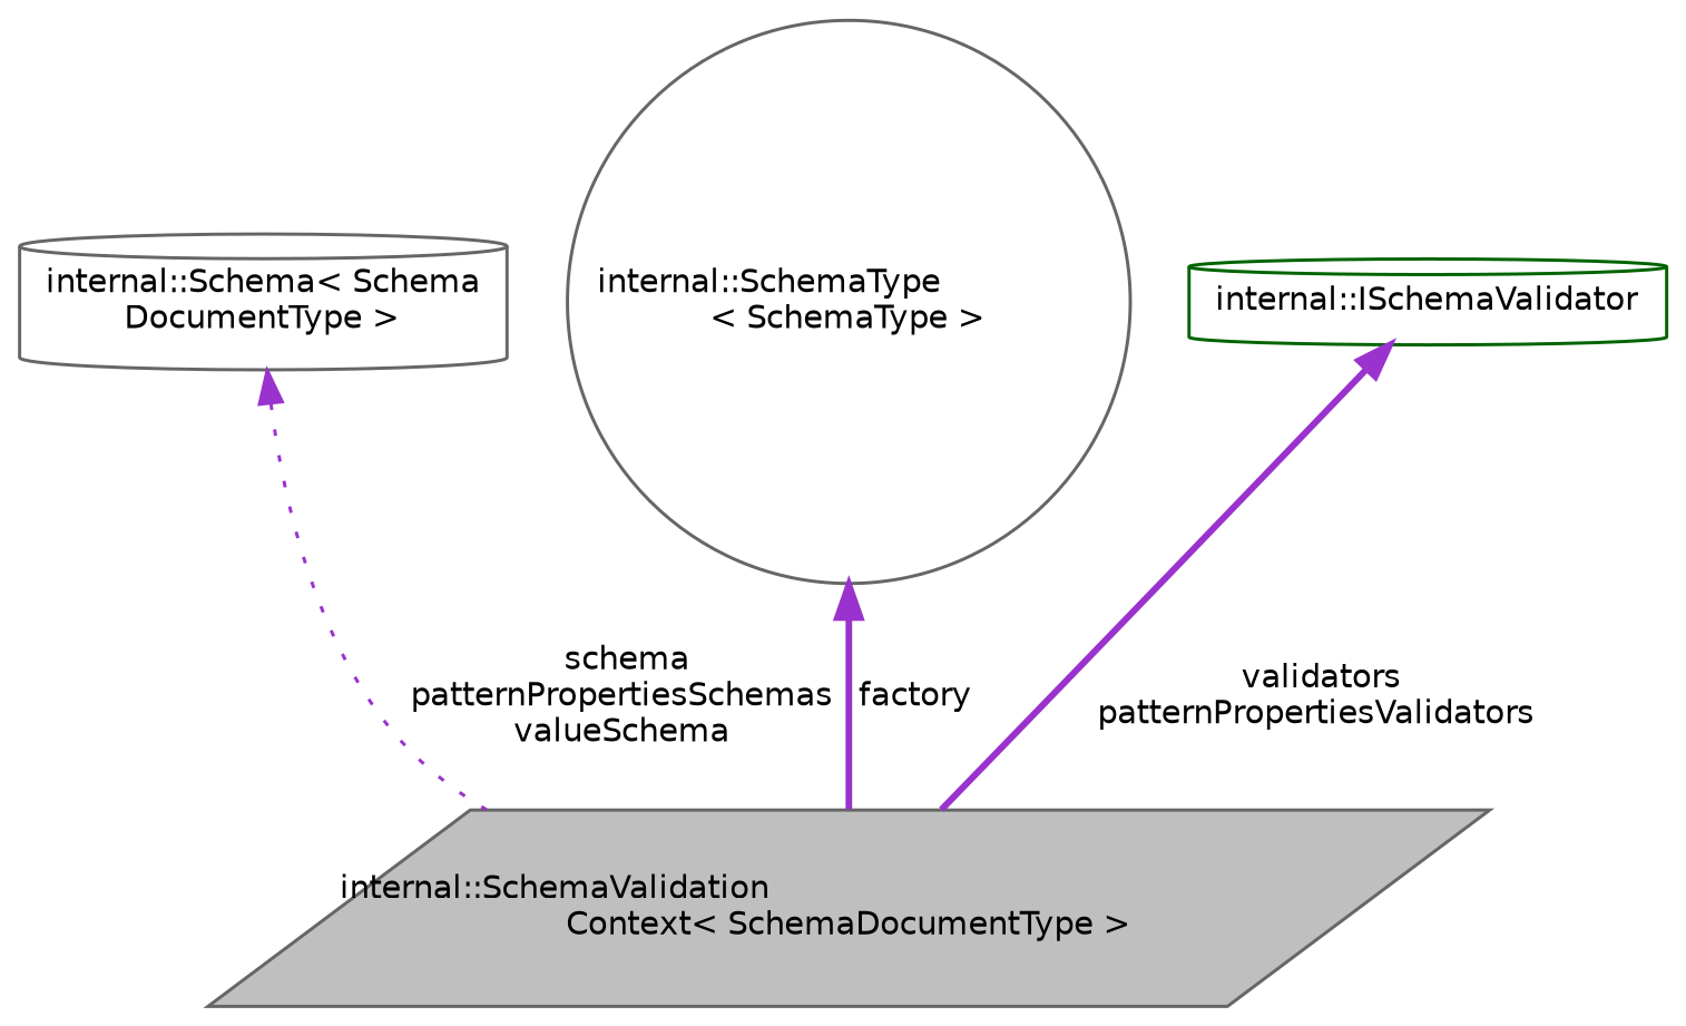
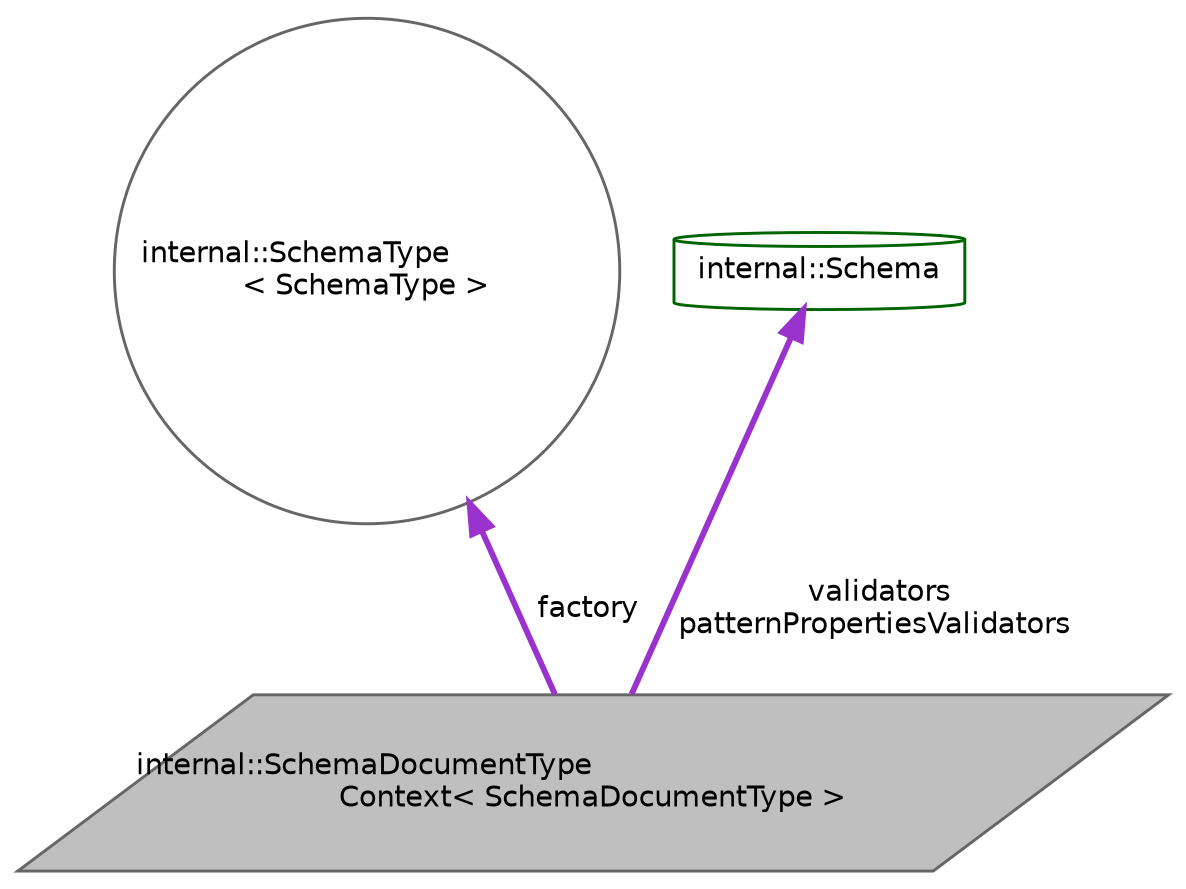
  digraph {
    rankdir=TB
    node [color=gray40 fillcolor=white fontname=Helvetica fontsize=10 shape=cylinder style=filled]
    edge [color=darkorchid3 dir=back fontname=Helvetica fontsize=10 labelfontname=Helvetica labelfontsize=10 style=bold]
-   n1 [fillcolor=grey75 fontcolor=black height=0.2 label="internal::SchemaValidation\lContext\< SchemaDocumentType \>" shape=parallelogram width=0.4]
-   n2 [height=0.2 label="internal::Schema\< Schema\lDocumentType \>" width=0.4]
+   n1 [fillcolor=grey75 fontcolor=black height=0.2 label="internal::SchemaDocumentType\lContext\< SchemaDocumentType \>" shape=parallelogram width=0.4]
    n3 [height=0.2 label="internal::SchemaType\l\< SchemaType \>" shape=circle width=0.4]
-   n4 [color=darkgreen height=0.2 label="internal::ISchemaValidator" width=0.4]
-   n2 -> n1 [label=" schema\npatternPropertiesSchemas\nvalueSchema" style=dotted]
+   n4 [color=darkgreen height=0.2 label="internal::Schema" width=0.4]
    n3 -> n1 [label=" factory"]
    n4 -> n1 [label=" validators\npatternPropertiesValidators"]
  }
